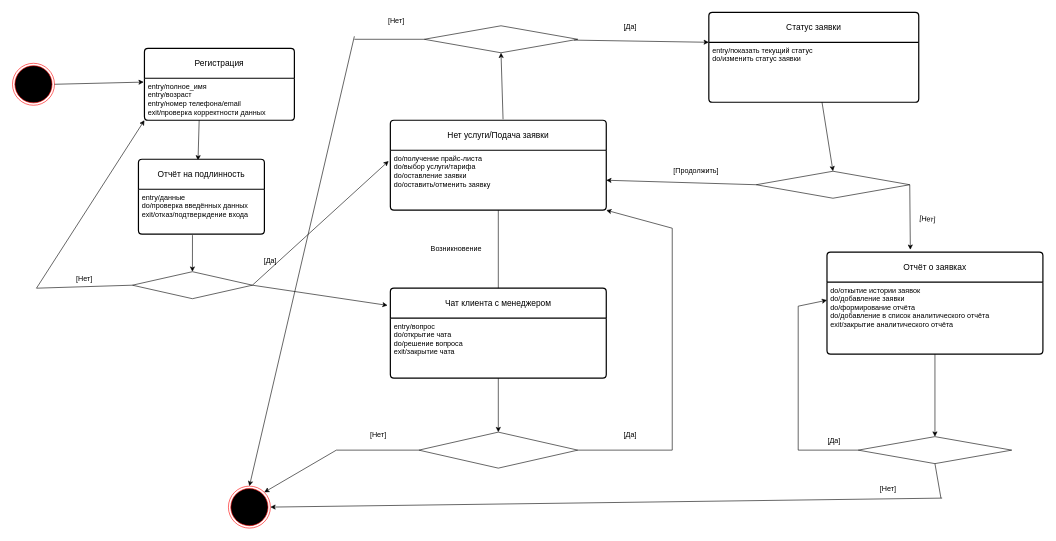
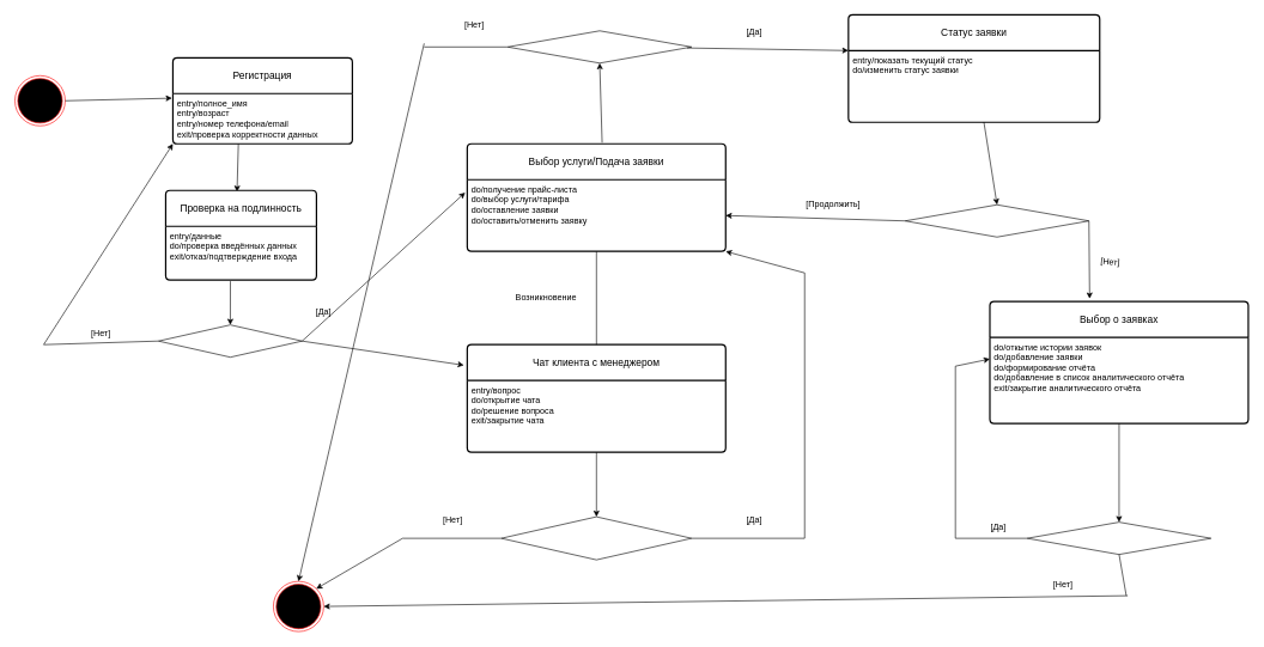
  <mxCell id="0" />
  <mxCell id="1" parent="0" />
  <mxCell id="2" value="Регистрация" style="swimlane;childLayout=stackLayout;horizontal=1;startSize=50;horizontalStack=0;rounded=1;fontSize=14;fontStyle=0;strokeWidth=2;resizeParent=0;resizeLast=1;shadow=0;dashed=0;align=center;arcSize=4;whiteSpace=wrap;html=1;" parent="1" vertex="1"><mxGeometry x="240" y="80" width="250" height="120" as="geometry"><mxRectangle x="-30" y="120" width="180" height="50" as="alternateBounds" /></mxGeometry></mxCell>
  <mxCell id="3" value="entry/полное_имя&lt;div&gt;entry/возраст&lt;/div&gt;&lt;div&gt;entry/номер телефона/email&lt;/div&gt;&lt;div&gt;exit/проверка корректности данных&lt;/div&gt;" style="align=left;strokeColor=none;fillColor=none;spacingLeft=4;fontSize=12;verticalAlign=top;resizable=0;rotatable=0;part=1;html=1;" parent="2" vertex="1"><mxGeometry y="50" width="250" height="70" as="geometry" /></mxCell>
- <mxCell id="4" value="Нет услуги/Подача заявки" style="swimlane;childLayout=stackLayout;horizontal=1;startSize=50;horizontalStack=0;rounded=1;fontSize=14;fontStyle=0;strokeWidth=2;resizeParent=0;resizeLast=1;shadow=0;dashed=0;align=center;arcSize=4;whiteSpace=wrap;html=1;" parent="1" vertex="1"><mxGeometry x="650" y="200" width="360" height="150" as="geometry" /></mxCell>
+ <mxCell id="4" value="Выбор услуги/Подача заявки" style="swimlane;childLayout=stackLayout;horizontal=1;startSize=50;horizontalStack=0;rounded=1;fontSize=14;fontStyle=0;strokeWidth=2;resizeParent=0;resizeLast=1;shadow=0;dashed=0;align=center;arcSize=4;whiteSpace=wrap;html=1;" parent="1" vertex="1"><mxGeometry x="650" y="200" width="360" height="150" as="geometry" /></mxCell>
  <mxCell id="5" value="do/получение прайс-листа&lt;div&gt;do/выбор услуги/тарифа&lt;/div&gt;&lt;div&gt;do/оставление заявки&lt;/div&gt;&lt;div&gt;do/оставить/отменить заявку&lt;/div&gt;" style="align=left;strokeColor=none;fillColor=none;spacingLeft=4;fontSize=12;verticalAlign=top;resizable=0;rotatable=0;part=1;html=1;" parent="4" vertex="1"><mxGeometry y="50" width="360" height="100" as="geometry" /></mxCell>
  <mxCell id="6" value="Статус заявки" style="swimlane;childLayout=stackLayout;horizontal=1;startSize=50;horizontalStack=0;rounded=1;fontSize=14;fontStyle=0;strokeWidth=2;resizeParent=0;resizeLast=1;shadow=0;dashed=0;align=center;arcSize=4;whiteSpace=wrap;html=1;" parent="1" vertex="1"><mxGeometry x="1181" y="20" width="350" height="150" as="geometry" /></mxCell>
  <mxCell id="7" value="&lt;div&gt;&lt;span style=&quot;background-color: initial;&quot;&gt;entry/показать текущий статус&lt;/span&gt;&lt;/div&gt;&lt;div&gt;&lt;span style=&quot;background-color: initial;&quot;&gt;do/изменить статус заявки&lt;/span&gt;&lt;br&gt;&lt;/div&gt;" style="align=left;strokeColor=none;fillColor=none;spacingLeft=4;fontSize=12;verticalAlign=top;resizable=0;rotatable=0;part=1;html=1;" parent="6" vertex="1"><mxGeometry y="50" width="350" height="100" as="geometry" /></mxCell>
  <mxCell id="8" value="" style="rhombus;whiteSpace=wrap;html=1;" parent="1" vertex="1"><mxGeometry x="220" y="452.5" width="200" height="45" as="geometry" /></mxCell>
  <mxCell id="9" value="" style="endArrow=classic;html=1;rounded=0;exitX=0.365;exitY=1;exitDx=0;exitDy=0;exitPerimeter=0;entryX=0.473;entryY=0.015;entryDx=0;entryDy=0;entryPerimeter=0;" parent="1" source="3" target="53" edge="1"><mxGeometry width="50" height="50" relative="1" as="geometry"><mxPoint x="320" y="340" as="sourcePoint" /><mxPoint x="301" y="260" as="targetPoint" /></mxGeometry></mxCell>
  <mxCell id="10" value="" style="endArrow=classic;html=1;rounded=0;entryX=-0.008;entryY=0.18;entryDx=0;entryDy=0;entryPerimeter=0;exitX=1;exitY=0.5;exitDx=0;exitDy=0;" parent="1" source="8" target="5" edge="1"><mxGeometry width="50" height="50" relative="1" as="geometry"><mxPoint x="450" y="470" as="sourcePoint" /><mxPoint x="500" y="420" as="targetPoint" /></mxGeometry></mxCell>
  <mxCell id="11" value="" style="ellipse;html=1;shape=endState;fillColor=#000000;strokeColor=#ff0000;" parent="1" vertex="1"><mxGeometry x="20" y="105" width="70" height="70" as="geometry" /></mxCell>
  <mxCell id="12" value="" style="endArrow=classic;html=1;rounded=0;exitX=1;exitY=0.5;exitDx=0;exitDy=0;entryX=-0.005;entryY=0.091;entryDx=0;entryDy=0;entryPerimeter=0;" parent="1" source="11" target="3" edge="1"><mxGeometry width="50" height="50" relative="1" as="geometry"><mxPoint x="40" y="170" as="sourcePoint" /><mxPoint x="90" y="120" as="targetPoint" /></mxGeometry></mxCell>
  <mxCell id="13" value="" style="endArrow=none;html=1;rounded=0;entryX=0;entryY=0.5;entryDx=0;entryDy=0;" parent="1" target="8" edge="1"><mxGeometry width="50" height="50" relative="1" as="geometry"><mxPoint x="60" y="480" as="sourcePoint" /><mxPoint x="380" y="440" as="targetPoint" /></mxGeometry></mxCell>
  <mxCell id="14" value="" style="endArrow=classic;html=1;rounded=0;entryX=0;entryY=1;entryDx=0;entryDy=0;" parent="1" target="3" edge="1"><mxGeometry width="50" height="50" relative="1" as="geometry"><mxPoint x="60" y="480" as="sourcePoint" /><mxPoint x="150" y="290" as="targetPoint" /></mxGeometry></mxCell>
  <mxCell id="15" value="Чат клиента с менеджером" style="swimlane;childLayout=stackLayout;horizontal=1;startSize=50;horizontalStack=0;rounded=1;fontSize=14;fontStyle=0;strokeWidth=2;resizeParent=0;resizeLast=1;shadow=0;dashed=0;align=center;arcSize=4;whiteSpace=wrap;html=1;" parent="1" vertex="1"><mxGeometry x="650" y="480" width="360" height="150" as="geometry" /></mxCell>
  <mxCell id="16" value="entry/вопрос&lt;div&gt;do/открытие чата&lt;/div&gt;&lt;div&gt;do/решение вопроса&lt;/div&gt;&lt;div&gt;exit/закрытие чата&lt;/div&gt;" style="align=left;strokeColor=none;fillColor=none;spacingLeft=4;fontSize=12;verticalAlign=top;resizable=0;rotatable=0;part=1;html=1;" parent="15" vertex="1"><mxGeometry y="50" width="360" height="100" as="geometry" /></mxCell>
  <mxCell id="17" value="" style="endArrow=classic;html=1;rounded=0;exitX=1;exitY=0.5;exitDx=0;exitDy=0;entryX=-0.013;entryY=0.191;entryDx=0;entryDy=0;entryPerimeter=0;" parent="1" source="8" target="15" edge="1"><mxGeometry width="50" height="50" relative="1" as="geometry"><mxPoint x="470" y="470" as="sourcePoint" /><mxPoint x="520" y="420" as="targetPoint" /></mxGeometry></mxCell>
  <mxCell id="18" value="" style="rhombus;whiteSpace=wrap;html=1;" parent="1" vertex="1"><mxGeometry x="697.5" y="720" width="265" height="60" as="geometry" /></mxCell>
  <mxCell id="19" value="" style="endArrow=classic;html=1;rounded=0;entryX=0.5;entryY=0;entryDx=0;entryDy=0;exitX=0.5;exitY=1;exitDx=0;exitDy=0;" parent="1" source="16" target="18" edge="1"><mxGeometry width="50" height="50" relative="1" as="geometry"><mxPoint x="840" y="700" as="sourcePoint" /><mxPoint x="890" y="650" as="targetPoint" /></mxGeometry></mxCell>
  <mxCell id="20" value="" style="endArrow=none;html=1;rounded=0;exitX=1;exitY=0.5;exitDx=0;exitDy=0;" parent="1" source="18" edge="1"><mxGeometry width="50" height="50" relative="1" as="geometry"><mxPoint x="1050" y="750" as="sourcePoint" /><mxPoint x="1120" y="750" as="targetPoint" /></mxGeometry></mxCell>
  <mxCell id="21" value="" style="endArrow=none;html=1;rounded=0;" parent="1" edge="1"><mxGeometry width="50" height="50" relative="1" as="geometry"><mxPoint x="1120" y="750" as="sourcePoint" /><mxPoint x="1120" y="380" as="targetPoint" /></mxGeometry></mxCell>
  <mxCell id="22" value="" style="endArrow=classic;html=1;rounded=0;entryX=1;entryY=1;entryDx=0;entryDy=0;" parent="1" target="5" edge="1"><mxGeometry width="50" height="50" relative="1" as="geometry"><mxPoint x="1120" y="380" as="sourcePoint" /><mxPoint x="1060" y="370" as="targetPoint" /></mxGeometry></mxCell>
  <mxCell id="23" value="[Да]" style="text;html=1;align=center;verticalAlign=middle;whiteSpace=wrap;rounded=0;rotation=0;" parent="1" vertex="1"><mxGeometry x="1020" y="710" width="60" height="30" as="geometry" /></mxCell>
  <mxCell id="24" value="" style="endArrow=none;html=1;rounded=0;entryX=0;entryY=0.5;entryDx=0;entryDy=0;" parent="1" target="18" edge="1"><mxGeometry width="50" height="50" relative="1" as="geometry"><mxPoint x="560" y="750" as="sourcePoint" /><mxPoint x="670" y="760" as="targetPoint" /></mxGeometry></mxCell>
  <mxCell id="25" value="[Нет]" style="text;html=1;align=center;verticalAlign=middle;whiteSpace=wrap;rounded=0;rotation=0;" parent="1" vertex="1"><mxGeometry x="600" y="710" width="60" height="30" as="geometry" /></mxCell>
  <mxCell id="26" value="" style="endArrow=none;html=1;rounded=0;entryX=0.5;entryY=0;entryDx=0;entryDy=0;exitX=0.5;exitY=1;exitDx=0;exitDy=0;" parent="1" source="4" target="15" edge="1"><mxGeometry width="50" height="50" relative="1" as="geometry"><mxPoint x="832" y="430" as="sourcePoint" /><mxPoint x="840" y="430" as="targetPoint" /></mxGeometry></mxCell>
  <mxCell id="27" value="" style="rhombus;whiteSpace=wrap;html=1;" parent="1" vertex="1"><mxGeometry x="706.5" y="42.5" width="256" height="45" as="geometry" /></mxCell>
  <mxCell id="28" value="" style="endArrow=classic;html=1;rounded=0;entryX=0.5;entryY=1;entryDx=0;entryDy=0;exitX=0.522;exitY=-0.011;exitDx=0;exitDy=0;exitPerimeter=0;" parent="1" source="4" target="27" edge="1"><mxGeometry width="50" height="50" relative="1" as="geometry"><mxPoint x="790" y="190" as="sourcePoint" /><mxPoint x="840" y="140" as="targetPoint" /></mxGeometry></mxCell>
  <mxCell id="29" value="" style="endArrow=classic;html=1;rounded=0;exitX=0.975;exitY=0.531;exitDx=0;exitDy=0;exitPerimeter=0;entryX=0;entryY=0;entryDx=0;entryDy=0;" parent="1" source="27" target="7" edge="1"><mxGeometry width="50" height="50" relative="1" as="geometry"><mxPoint x="1000" y="100" as="sourcePoint" /><mxPoint x="1050" y="50" as="targetPoint" /></mxGeometry></mxCell>
  <mxCell id="30" value="[Да]" style="text;html=1;align=center;verticalAlign=middle;whiteSpace=wrap;rounded=0;rotation=0;" parent="1" vertex="1"><mxGeometry x="1020" y="30" width="60" height="30" as="geometry" /></mxCell>
  <mxCell id="31" value="" style="endArrow=none;html=1;rounded=0;entryX=0;entryY=0.5;entryDx=0;entryDy=0;" parent="1" target="27" edge="1"><mxGeometry width="50" height="50" relative="1" as="geometry"><mxPoint x="590" y="65" as="sourcePoint" /><mxPoint x="650" y="20" as="targetPoint" /></mxGeometry></mxCell>
  <mxCell id="32" value="[Нет]" style="text;html=1;align=center;verticalAlign=middle;whiteSpace=wrap;rounded=0;rotation=0;" parent="1" vertex="1"><mxGeometry x="630" y="20" width="60" height="30" as="geometry" /></mxCell>
  <mxCell id="33" value="" style="rhombus;whiteSpace=wrap;html=1;" parent="1" vertex="1"><mxGeometry x="1260" y="285" width="256" height="45" as="geometry" /></mxCell>
  <mxCell id="34" value="" style="endArrow=classic;html=1;rounded=0;exitX=0.539;exitY=0.996;exitDx=0;exitDy=0;exitPerimeter=0;entryX=0.5;entryY=0;entryDx=0;entryDy=0;" parent="1" source="7" target="33" edge="1"><mxGeometry width="50" height="50" relative="1" as="geometry"><mxPoint x="1380" y="260" as="sourcePoint" /><mxPoint x="1430" y="210" as="targetPoint" /></mxGeometry></mxCell>
  <mxCell id="35" value="" style="endArrow=classic;html=1;rounded=0;entryX=1;entryY=0.5;entryDx=0;entryDy=0;exitX=0;exitY=0.5;exitDx=0;exitDy=0;" parent="1" source="33" target="5" edge="1"><mxGeometry width="50" height="50" relative="1" as="geometry"><mxPoint x="1150" y="330" as="sourcePoint" /><mxPoint x="1200" y="280" as="targetPoint" /></mxGeometry></mxCell>
  <mxCell id="36" value="[Продолжить]" style="text;html=1;align=center;verticalAlign=middle;whiteSpace=wrap;rounded=0;rotation=0;" parent="1" vertex="1"><mxGeometry x="1130" y="270" width="60" height="30" as="geometry" /></mxCell>
  <mxCell id="37" value="" style="endArrow=classic;html=1;rounded=0;exitX=1;exitY=0.5;exitDx=0;exitDy=0;entryX=0.386;entryY=-0.024;entryDx=0;entryDy=0;entryPerimeter=0;" parent="1" source="33" target="38" edge="1"><mxGeometry width="50" height="50" relative="1" as="geometry"><mxPoint x="1420" y="440" as="sourcePoint" /><mxPoint x="1610" y="420" as="targetPoint" /></mxGeometry></mxCell>
- <mxCell id="38" value="Отчёт о заявках" style="swimlane;childLayout=stackLayout;horizontal=1;startSize=50;horizontalStack=0;rounded=1;fontSize=14;fontStyle=0;strokeWidth=2;resizeParent=0;resizeLast=1;shadow=0;dashed=0;align=center;arcSize=4;whiteSpace=wrap;html=1;" parent="1" vertex="1"><mxGeometry x="1378" y="420" width="360" height="170" as="geometry" /></mxCell>
+ <mxCell id="38" value="Выбор о заявках" style="swimlane;childLayout=stackLayout;horizontal=1;startSize=50;horizontalStack=0;rounded=1;fontSize=14;fontStyle=0;strokeWidth=2;resizeParent=0;resizeLast=1;shadow=0;dashed=0;align=center;arcSize=4;whiteSpace=wrap;html=1;" parent="1" vertex="1"><mxGeometry x="1378" y="420" width="360" height="170" as="geometry" /></mxCell>
  <mxCell id="39" value="&lt;div&gt;do/откытие истории заявок&lt;/div&gt;do/добавление заявки&lt;div&gt;do/формирование отчёта&lt;/div&gt;&lt;div&gt;do/добавление в список аналитического отчёта&lt;/div&gt;&lt;div&gt;exit/закрытие аналитического отчёта&lt;/div&gt;" style="align=left;strokeColor=none;fillColor=none;spacingLeft=4;fontSize=12;verticalAlign=top;resizable=0;rotatable=0;part=1;html=1;" parent="38" vertex="1"><mxGeometry y="50" width="360" height="120" as="geometry" /></mxCell>
  <mxCell id="40" value="[Нет]" style="text;html=1;align=center;verticalAlign=middle;whiteSpace=wrap;rounded=0;rotation=5;" parent="1" vertex="1"><mxGeometry x="1516" y="350" width="60" height="30" as="geometry" /></mxCell>
  <mxCell id="41" value="" style="rhombus;whiteSpace=wrap;html=1;" parent="1" vertex="1"><mxGeometry x="1430" y="727.5" width="256" height="45" as="geometry" /></mxCell>
  <mxCell id="42" value="" style="endArrow=classic;html=1;rounded=0;entryX=0.5;entryY=0;entryDx=0;entryDy=0;exitX=0.5;exitY=1;exitDx=0;exitDy=0;" parent="1" source="39" target="41" edge="1"><mxGeometry width="50" height="50" relative="1" as="geometry"><mxPoint x="1600" y="710" as="sourcePoint" /><mxPoint x="1650" y="660" as="targetPoint" /></mxGeometry></mxCell>
  <mxCell id="43" value="" style="endArrow=none;html=1;rounded=0;entryX=0;entryY=0.5;entryDx=0;entryDy=0;" parent="1" target="41" edge="1"><mxGeometry width="50" height="50" relative="1" as="geometry"><mxPoint x="1330" y="750" as="sourcePoint" /><mxPoint x="1380" y="710" as="targetPoint" /></mxGeometry></mxCell>
  <mxCell id="44" value="" style="endArrow=none;html=1;rounded=0;" parent="1" edge="1"><mxGeometry width="50" height="50" relative="1" as="geometry"><mxPoint x="1330" y="750" as="sourcePoint" /><mxPoint x="1330" y="510" as="targetPoint" /></mxGeometry></mxCell>
  <mxCell id="45" value="" style="endArrow=classic;html=1;rounded=0;entryX=0;entryY=0.25;entryDx=0;entryDy=0;" parent="1" target="39" edge="1"><mxGeometry width="50" height="50" relative="1" as="geometry"><mxPoint x="1330" y="510" as="sourcePoint" /><mxPoint x="1390" y="490" as="targetPoint" /></mxGeometry></mxCell>
  <mxCell id="46" value="[Да]" style="text;html=1;align=center;verticalAlign=middle;whiteSpace=wrap;rounded=0;rotation=0;" parent="1" vertex="1"><mxGeometry x="1360" y="720" width="60" height="30" as="geometry" /></mxCell>
  <mxCell id="47" value="" style="ellipse;html=1;shape=endState;fillColor=#000000;strokeColor=#ff0000;" parent="1" vertex="1"><mxGeometry x="380" y="810" width="70" height="70" as="geometry" /></mxCell>
  <mxCell id="48" value="" style="endArrow=none;html=1;rounded=0;entryX=0.5;entryY=1;entryDx=0;entryDy=0;" parent="1" target="41" edge="1"><mxGeometry width="50" height="50" relative="1" as="geometry"><mxPoint x="1568" y="830" as="sourcePoint" /><mxPoint x="1630" y="820" as="targetPoint" /></mxGeometry></mxCell>
  <mxCell id="49" value="" style="endArrow=classic;html=1;rounded=0;entryX=1;entryY=0.5;entryDx=0;entryDy=0;" parent="1" target="47" edge="1"><mxGeometry width="50" height="50" relative="1" as="geometry"><mxPoint x="1570" y="830" as="sourcePoint" /><mxPoint x="1300" y="870" as="targetPoint" /></mxGeometry></mxCell>
  <mxCell id="50" value="" style="endArrow=classic;html=1;rounded=0;entryX=1;entryY=0;entryDx=0;entryDy=0;" parent="1" target="47" edge="1"><mxGeometry width="50" height="50" relative="1" as="geometry"><mxPoint x="560" y="750" as="sourcePoint" /><mxPoint x="550" y="690" as="targetPoint" /></mxGeometry></mxCell>
  <mxCell id="51" value="" style="endArrow=classic;html=1;rounded=0;entryX=0.5;entryY=0;entryDx=0;entryDy=0;" parent="1" target="47" edge="1"><mxGeometry width="50" height="50" relative="1" as="geometry"><mxPoint x="590" y="60" as="sourcePoint" /><mxPoint x="460" y="540" as="targetPoint" /></mxGeometry></mxCell>
  <mxCell id="52" value="[Нет]" style="text;html=1;align=center;verticalAlign=middle;whiteSpace=wrap;rounded=0;rotation=0;" parent="1" vertex="1"><mxGeometry x="1450" y="800" width="60" height="30" as="geometry" /></mxCell>
- <mxCell id="53" value="Отчёт на подлинность" style="swimlane;childLayout=stackLayout;horizontal=1;startSize=50;horizontalStack=0;rounded=1;fontSize=14;fontStyle=0;strokeWidth=2;resizeParent=0;resizeLast=1;shadow=0;dashed=0;align=center;arcSize=4;whiteSpace=wrap;html=1;" parent="1" vertex="1"><mxGeometry x="230" y="265" width="210" height="125" as="geometry"><mxRectangle x="-30" y="120" width="180" height="50" as="alternateBounds" /></mxGeometry></mxCell>
+ <mxCell id="53" value="Проверка на подлинность" style="swimlane;childLayout=stackLayout;horizontal=1;startSize=50;horizontalStack=0;rounded=1;fontSize=14;fontStyle=0;strokeWidth=2;resizeParent=0;resizeLast=1;shadow=0;dashed=0;align=center;arcSize=4;whiteSpace=wrap;html=1;" parent="1" vertex="1"><mxGeometry x="230" y="265" width="210" height="125" as="geometry"><mxRectangle x="-30" y="120" width="180" height="50" as="alternateBounds" /></mxGeometry></mxCell>
  <mxCell id="54" value="entry/данные&lt;div&gt;do/проверка введённых данных&lt;/div&gt;&lt;div&gt;exit/отказ/подтверждение входа&lt;/div&gt;" style="align=left;strokeColor=none;fillColor=none;spacingLeft=4;fontSize=12;verticalAlign=top;resizable=0;rotatable=0;part=1;html=1;" parent="53" vertex="1"><mxGeometry y="50" width="210" height="75" as="geometry" /></mxCell>
  <mxCell id="55" value="" style="endArrow=classic;html=1;rounded=0;exitX=0.429;exitY=1.02;exitDx=0;exitDy=0;exitPerimeter=0;entryX=0.5;entryY=0;entryDx=0;entryDy=0;" parent="1" source="54" target="8" edge="1"><mxGeometry width="50" height="50" relative="1" as="geometry"><mxPoint x="300" y="470" as="sourcePoint" /><mxPoint x="350" y="420" as="targetPoint" /></mxGeometry></mxCell>
  <mxCell id="56" value="[Нет]" style="text;html=1;align=center;verticalAlign=middle;whiteSpace=wrap;rounded=0;rotation=0;" parent="1" vertex="1"><mxGeometry x="110" y="450" width="60" height="30" as="geometry" /></mxCell>
  <mxCell id="57" value="[Да]" style="text;html=1;align=center;verticalAlign=middle;whiteSpace=wrap;rounded=0;" parent="1" vertex="1"><mxGeometry x="420" y="420" width="60" height="30" as="geometry" /></mxCell>
  <mxCell id="58" value="Возникновение" style="text;html=1;align=center;verticalAlign=middle;whiteSpace=wrap;rounded=0;" parent="1" vertex="1"><mxGeometry x="730" y="400" width="60" height="30" as="geometry" /></mxCell>
